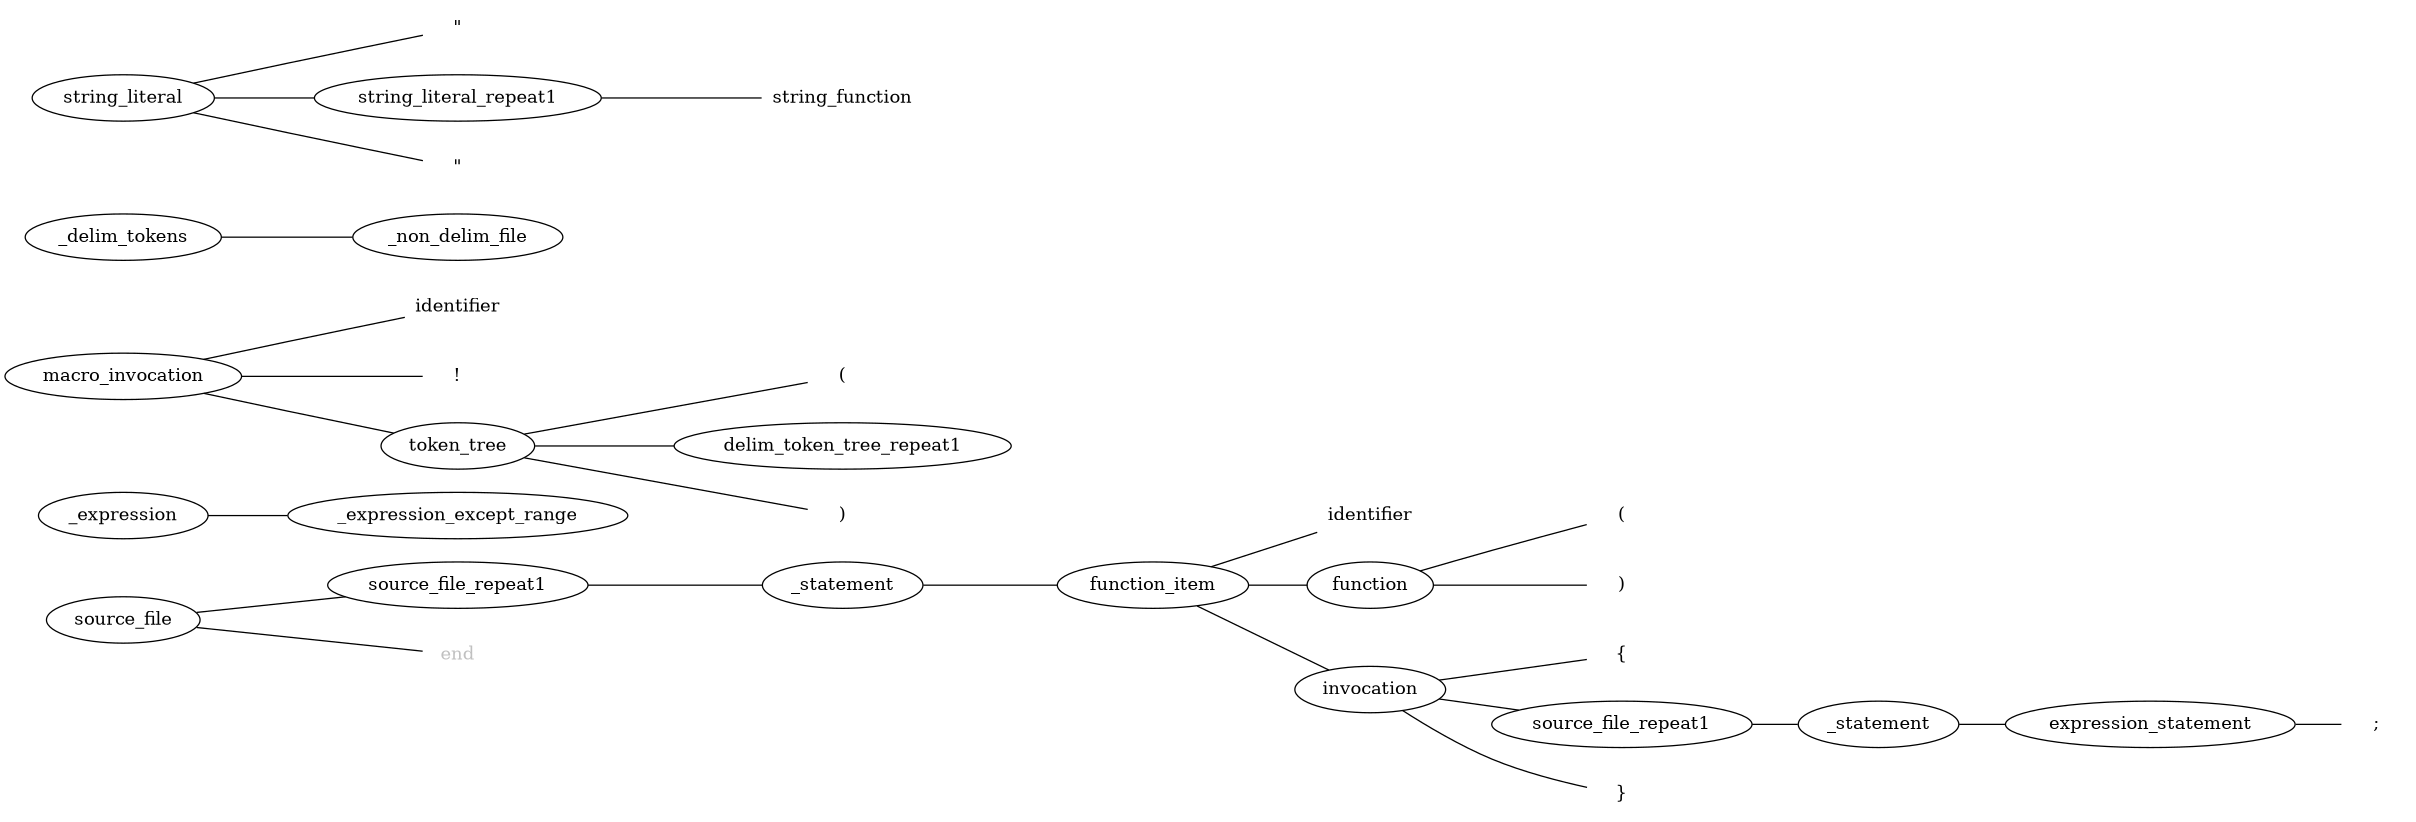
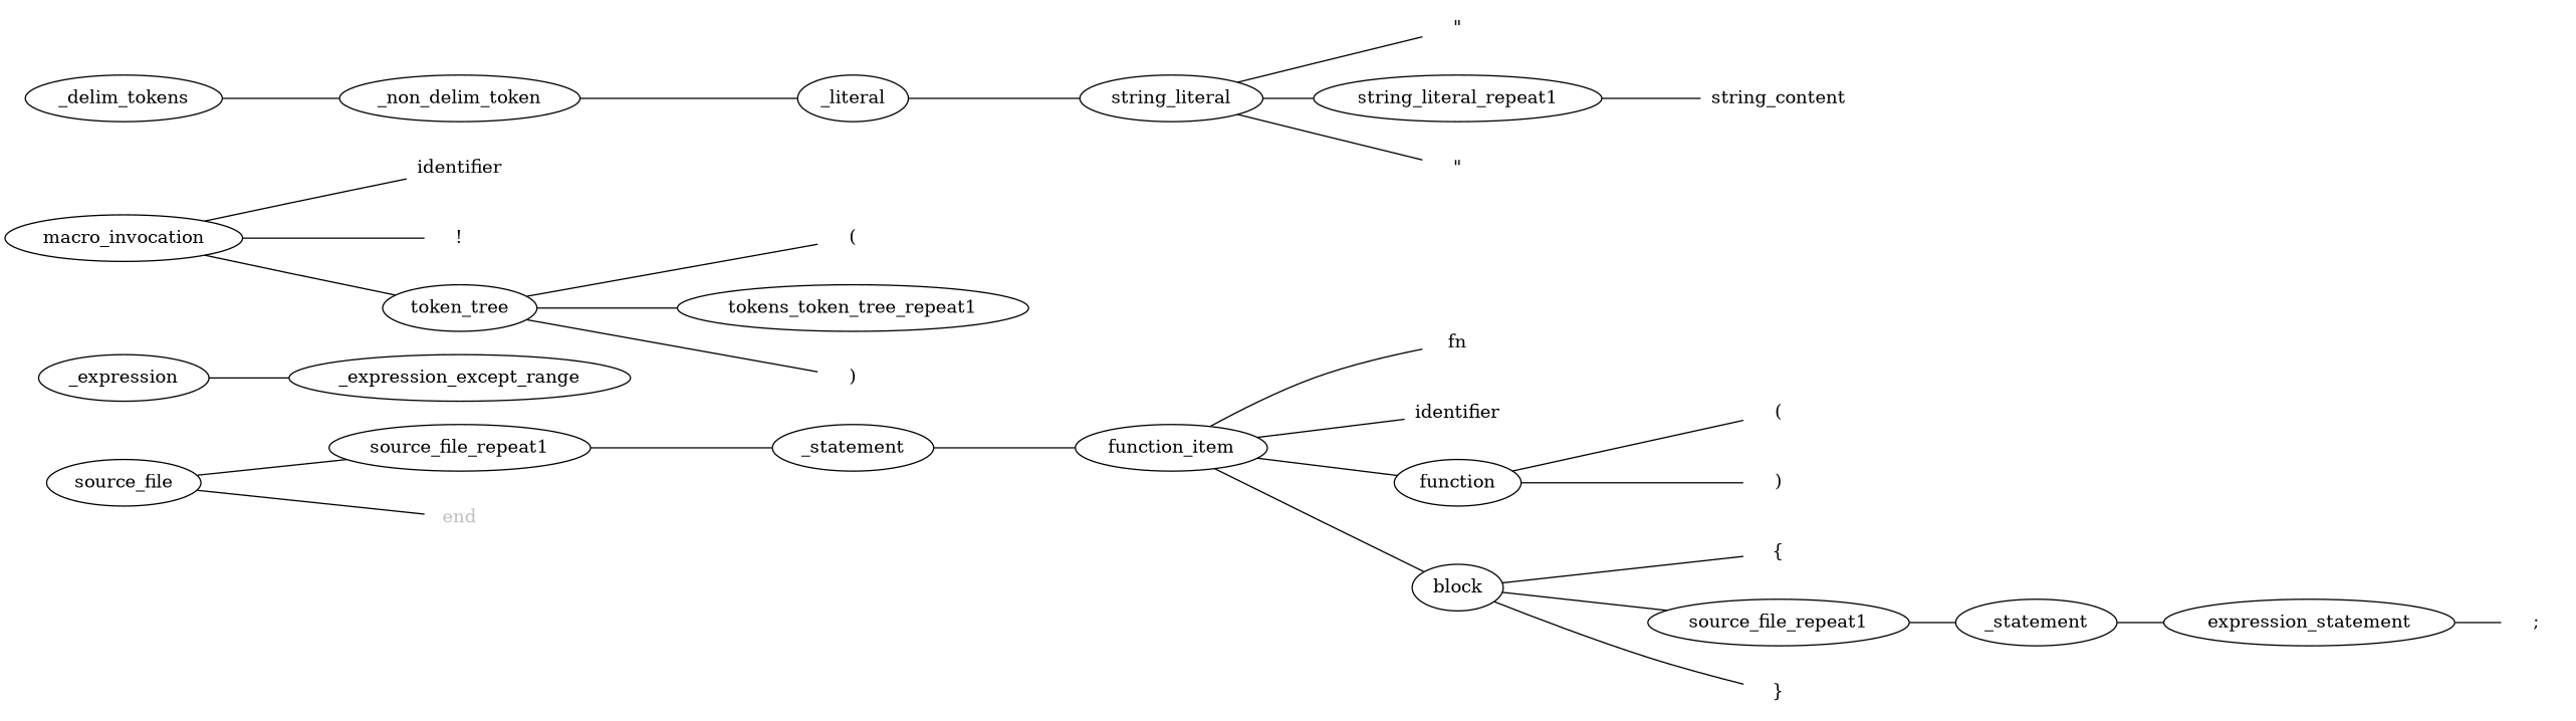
  digraph {
    rankdir=LR
    edge [arrowhead=none]
    n1 [label=source_file]
    n2 [label=source_file_repeat1]
    n3 [fontcolor=gray label=end shape=plaintext]
    n4 [label=_statement]
    n5 [label=function_item]
+   n6 [label=fn shape=plaintext]
    n7 [label=identifier shape=plaintext]
    n8 [label=function]
-   n9 [label=invocation]
+   n9 [label=block]
    n10 [label="(" shape=plaintext]
    n11 [label=")" shape=plaintext]
    n12 [label="{" shape=plaintext]
    n13 [label=source_file_repeat1]
    n14 [label="}" shape=plaintext]
    n15 [label=_statement]
    n16 [label=expression_statement]
    n17 [label=";" shape=plaintext]
    n18 [label=_expression]
    n19 [label=_expression_except_range]
    n20 [label=macro_invocation]
    n21 [label=identifier shape=plaintext]
    n22 [label="!" shape=plaintext]
    n23 [label=token_tree]
    n24 [label="(" shape=plaintext]
-   n25 [label=delim_token_tree_repeat1]
+   n25 [label=tokens_token_tree_repeat1]
    n26 [label=")" shape=plaintext]
    n27 [label=_delim_tokens]
-   n28 [label=_non_delim_file]
+   n28 [label=_non_delim_token]
+   n29 [label=_literal]
    n30 [label=string_literal]
    n31 [label="\"" shape=plaintext]
    n32 [label=string_literal_repeat1]
    n33 [label="\"" shape=plaintext]
-   n34 [label=string_function shape=plaintext]
+   n34 [label=string_content shape=plaintext]
    n1 -> n2
    n1 -> n3
    n2 -> n4
    n4 -> n5
+   n5 -> n6
    n5 -> n7
    n5 -> n8
    n5 -> n9
    n8 -> n10
    n8 -> n11
    n9 -> n12
    n9 -> n13
    n9 -> n14
    n13 -> n15
    n15 -> n16
    n16 -> n17
    n18 -> n19
    n20 -> n21
    n20 -> n22
    n20 -> n23
    n23 -> n24
    n23 -> n25
    n23 -> n26
    n27 -> n28
+   n28 -> n29
+   n29 -> n30
    n30 -> n31
    n30 -> n32
    n30 -> n33
    n32 -> n34
  }
